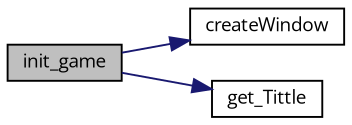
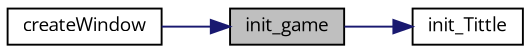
  digraph {
    fontname="Open Sans"
    rankdir=LR
    node [color=black fillcolor=white fontname="Open Sans" fontsize=10 shape=record style=filled]
    edge [color=midnightblue fontname="Open Sans" fontsize=10 labelfontname=Helvetica labelfontsize=10 style=solid]
    n1 [fillcolor=grey75 fontcolor=black height=0.2 label=init_game width=0.4]
    n2 [height=0.2 label=createWindow width=0.4]
-   n3 [height=0.2 label=get_Tittle width=0.4]
-   n1 -> n2
+   n3 [height=0.2 label=init_Tittle width=0.4]
+   n2 -> n1
    n1 -> n3
  }
